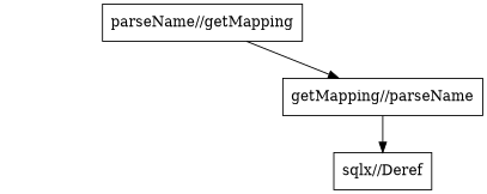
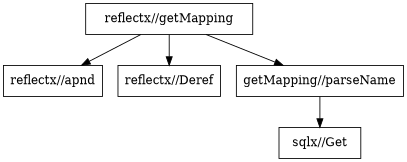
  digraph {
    node [shape=box]
-   n1 [label="parseName//getMapping"]
+   n1 [label="reflectx//getMapping"]
+   n2 [label="reflectx//apnd"]
+   n3 [label="reflectx//Deref"]
    n4 [label="getMapping//parseName"]
-   n5 [label="sqlx//Deref"]
+   n5 [label="sqlx//Get"]
+   n1 -> n2
+   n1 -> n3
    n1 -> n4
    n4 -> n5
  }
